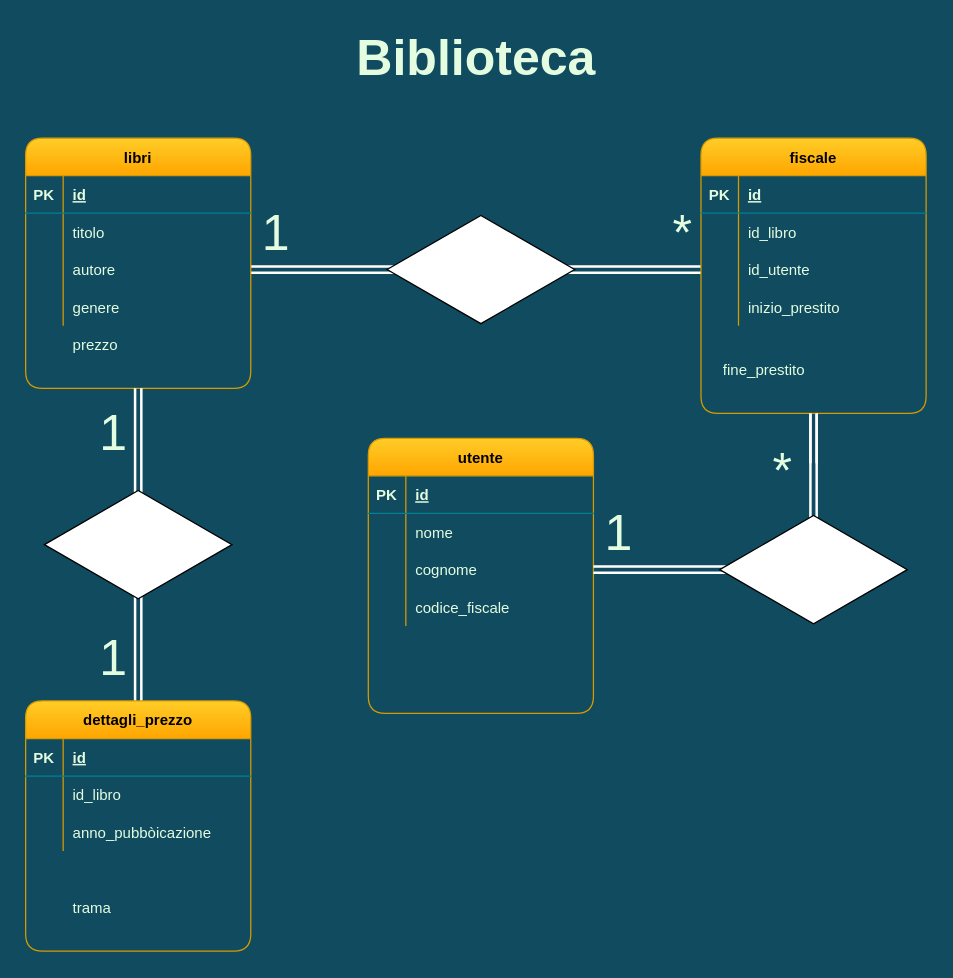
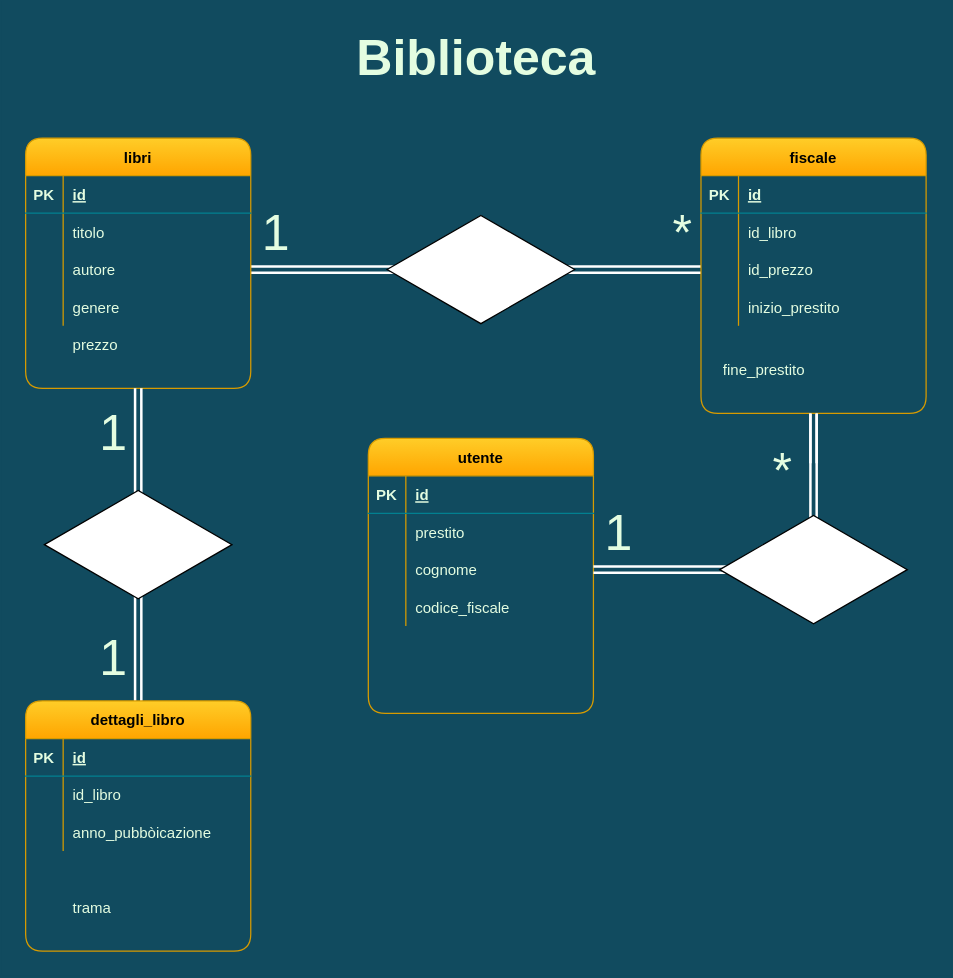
  <mxCell id="0" />
  <mxCell id="1" parent="0" />
  <mxCell id="2" style="edgeStyle=orthogonalEdgeStyle;curved=0;rounded=0;sketch=0;orthogonalLoop=1;jettySize=auto;html=1;fillColor=#FFFFFF;fontSize=40;fontColor=#E4FDE1;shape=link;strokeWidth=2;strokeColor=#FFFFFF;" edge="1" parent="1" source="11" target="25"><mxGeometry relative="1" as="geometry" /></mxCell>
  <mxCell id="3" value="Biblioteca" style="text;html=1;fontSize=40;fontStyle=1;verticalAlign=middle;align=center;rounded=1;fontColor=#E4FDE1;glass=0;shadow=0;sketch=0;labelBackgroundColor=none;" vertex="1" parent="1"><mxGeometry x="279" width="201" height="50" as="geometry" y="20" /></mxCell>
  <mxCell id="4" value="libri" style="shape=table;startSize=30;container=1;collapsible=1;childLayout=tableLayout;fixedRows=1;rowLines=0;fontStyle=1;align=center;resizeLast=1;rounded=1;swimlaneFillColor=none;gradientColor=#ffa500;fillColor=#ffcd28;strokeColor=#d79b00;" vertex="1" parent="1"><mxGeometry x="20" y="110" width="180" height="200" as="geometry"><mxRectangle x="50" y="90" width="50" height="30" as="alternateBounds" /></mxGeometry></mxCell>
  <mxCell id="5" value="" style="shape=partialRectangle;collapsible=0;dropTarget=0;pointerEvents=0;fillColor=none;top=0;left=0;bottom=1;right=0;points=[[0,0.5],[1,0.5]];portConstraint=eastwest;rounded=1;strokeColor=#028090;fontColor=#E4FDE1;" vertex="1" parent="4"><mxGeometry y="30" width="180" height="30" as="geometry" /></mxCell>
  <mxCell id="6" value="PK" style="shape=partialRectangle;connectable=0;fillColor=none;top=0;left=0;bottom=0;right=0;fontStyle=1;overflow=hidden;rounded=1;strokeColor=#028090;fontColor=#E4FDE1;" vertex="1" parent="5"><mxGeometry width="30" height="30" as="geometry" /></mxCell>
  <mxCell id="7" value="id" style="shape=partialRectangle;connectable=0;fillColor=none;top=0;left=0;bottom=0;right=0;align=left;spacingLeft=6;fontStyle=5;overflow=hidden;rounded=1;strokeColor=#028090;fontColor=#E4FDE1;" vertex="1" parent="5"><mxGeometry x="30" width="150" height="30" as="geometry" /></mxCell>
  <mxCell id="8" value="" style="shape=partialRectangle;collapsible=0;dropTarget=0;pointerEvents=0;fillColor=none;top=0;left=0;bottom=0;right=0;points=[[0,0.5],[1,0.5]];portConstraint=eastwest;rounded=1;strokeColor=#028090;fontColor=#E4FDE1;" vertex="1" parent="4"><mxGeometry y="60" width="180" height="30" as="geometry" /></mxCell>
  <mxCell id="9" value="" style="shape=partialRectangle;connectable=0;fillColor=none;top=0;left=0;bottom=0;right=0;editable=1;overflow=hidden;rounded=1;strokeColor=#028090;fontColor=#E4FDE1;" vertex="1" parent="8"><mxGeometry width="30" height="30" as="geometry" /></mxCell>
  <mxCell id="10" value="titolo" style="shape=partialRectangle;connectable=0;fillColor=none;top=0;left=0;bottom=0;right=0;align=left;spacingLeft=6;overflow=hidden;rounded=1;strokeColor=#028090;fontColor=#E4FDE1;" vertex="1" parent="8"><mxGeometry x="30" width="150" height="30" as="geometry" /></mxCell>
  <mxCell id="11" value="" style="shape=partialRectangle;collapsible=0;dropTarget=0;pointerEvents=0;fillColor=none;top=0;left=0;bottom=0;right=0;points=[[0,0.5],[1,0.5]];portConstraint=eastwest;rounded=1;strokeColor=#028090;fontColor=#E4FDE1;" vertex="1" parent="4"><mxGeometry y="90" width="180" height="30" as="geometry" /></mxCell>
  <mxCell id="12" value="" style="shape=partialRectangle;connectable=0;fillColor=none;top=0;left=0;bottom=0;right=0;editable=1;overflow=hidden;rounded=1;strokeColor=#028090;fontColor=#E4FDE1;" vertex="1" parent="11"><mxGeometry width="30" height="30" as="geometry" /></mxCell>
  <mxCell id="13" value="autore" style="shape=partialRectangle;connectable=0;fillColor=none;top=0;left=0;bottom=0;right=0;align=left;spacingLeft=6;overflow=hidden;rounded=1;strokeColor=#028090;fontColor=#E4FDE1;" vertex="1" parent="11"><mxGeometry x="30" width="150" height="30" as="geometry" /></mxCell>
  <mxCell id="14" value="" style="shape=partialRectangle;collapsible=0;dropTarget=0;pointerEvents=0;fillColor=none;top=0;left=0;bottom=0;right=0;points=[[0,0.5],[1,0.5]];portConstraint=eastwest;rounded=1;strokeColor=#028090;fontColor=#E4FDE1;" vertex="1" parent="4"><mxGeometry y="120" width="180" height="30" as="geometry" /></mxCell>
  <mxCell id="15" value="" style="shape=partialRectangle;connectable=0;fillColor=none;top=0;left=0;bottom=0;right=0;editable=1;overflow=hidden;rounded=1;strokeColor=#028090;fontColor=#E4FDE1;" vertex="1" parent="14"><mxGeometry width="30" height="30" as="geometry" /></mxCell>
  <mxCell id="16" value="genere" style="shape=partialRectangle;connectable=0;fillColor=none;top=0;left=0;bottom=0;right=0;align=left;spacingLeft=6;overflow=hidden;rounded=1;strokeColor=#028090;fontColor=#E4FDE1;" vertex="1" parent="14"><mxGeometry x="30" width="150" height="30" as="geometry" /></mxCell>
  <mxCell id="17" style="edgeStyle=orthogonalEdgeStyle;shape=link;curved=0;rounded=0;sketch=0;orthogonalLoop=1;jettySize=auto;html=1;exitX=0.5;exitY=1;exitDx=0;exitDy=0;strokeColor=#FFFFFF;strokeWidth=2;fillColor=#FFFFFF;fontSize=40;fontColor=#E4FDE1;" edge="1" parent="1" source="18"><mxGeometry relative="1" as="geometry"><mxPoint x="650" y="370" as="targetPoint" /></mxGeometry></mxCell>
  <mxCell id="18" value="fiscale" style="shape=table;startSize=30;container=1;collapsible=1;childLayout=tableLayout;fixedRows=1;rowLines=0;fontStyle=1;align=center;resizeLast=1;rounded=1;swimlaneFillColor=none;gradientColor=#ffa500;fillColor=#ffcd28;strokeColor=#d79b00;" vertex="1" parent="1"><mxGeometry x="560" y="110" width="180" height="220" as="geometry"><mxRectangle x="50" y="90" width="50" height="30" as="alternateBounds" /></mxGeometry></mxCell>
  <mxCell id="19" value="" style="shape=partialRectangle;collapsible=0;dropTarget=0;pointerEvents=0;fillColor=none;top=0;left=0;bottom=1;right=0;points=[[0,0.5],[1,0.5]];portConstraint=eastwest;rounded=1;strokeColor=#028090;fontColor=#E4FDE1;" vertex="1" parent="18"><mxGeometry y="30" width="180" height="30" as="geometry" /></mxCell>
  <mxCell id="20" value="PK" style="shape=partialRectangle;connectable=0;fillColor=none;top=0;left=0;bottom=0;right=0;fontStyle=1;overflow=hidden;rounded=1;strokeColor=#028090;fontColor=#E4FDE1;" vertex="1" parent="19"><mxGeometry width="30" height="30" as="geometry" /></mxCell>
  <mxCell id="21" value="id" style="shape=partialRectangle;connectable=0;fillColor=none;top=0;left=0;bottom=0;right=0;align=left;spacingLeft=6;fontStyle=5;overflow=hidden;rounded=1;strokeColor=#028090;fontColor=#E4FDE1;" vertex="1" parent="19"><mxGeometry x="30" width="150" height="30" as="geometry" /></mxCell>
  <mxCell id="22" value="" style="shape=partialRectangle;collapsible=0;dropTarget=0;pointerEvents=0;fillColor=none;top=0;left=0;bottom=0;right=0;points=[[0,0.5],[1,0.5]];portConstraint=eastwest;rounded=1;strokeColor=#028090;fontColor=#E4FDE1;" vertex="1" parent="18"><mxGeometry y="60" width="180" height="30" as="geometry" /></mxCell>
  <mxCell id="23" value="" style="shape=partialRectangle;connectable=0;fillColor=none;top=0;left=0;bottom=0;right=0;editable=1;overflow=hidden;rounded=1;strokeColor=#028090;fontColor=#E4FDE1;" vertex="1" parent="22"><mxGeometry width="30" height="30" as="geometry" /></mxCell>
  <mxCell id="24" value="id_libro" style="shape=partialRectangle;connectable=0;fillColor=none;top=0;left=0;bottom=0;right=0;align=left;spacingLeft=6;overflow=hidden;rounded=1;strokeColor=#028090;fontColor=#E4FDE1;" vertex="1" parent="22"><mxGeometry x="30" width="150" height="30" as="geometry" /></mxCell>
  <mxCell id="25" value="" style="shape=partialRectangle;collapsible=0;dropTarget=0;pointerEvents=0;fillColor=none;top=0;left=0;bottom=0;right=0;points=[[0,0.5],[1,0.5]];portConstraint=eastwest;rounded=1;strokeColor=#028090;fontColor=#E4FDE1;" vertex="1" parent="18"><mxGeometry y="90" width="180" height="30" as="geometry" /></mxCell>
  <mxCell id="26" value="" style="shape=partialRectangle;connectable=0;fillColor=none;top=0;left=0;bottom=0;right=0;editable=1;overflow=hidden;rounded=1;strokeColor=#028090;fontColor=#E4FDE1;" vertex="1" parent="25"><mxGeometry width="30" height="30" as="geometry" /></mxCell>
- <mxCell id="27" value="id_utente" style="shape=partialRectangle;connectable=0;fillColor=none;top=0;left=0;bottom=0;right=0;align=left;spacingLeft=6;overflow=hidden;rounded=1;strokeColor=#028090;fontColor=#E4FDE1;" vertex="1" parent="25"><mxGeometry x="30" width="150" height="30" as="geometry" /></mxCell>
+ <mxCell id="27" value="id_prezzo" style="shape=partialRectangle;connectable=0;fillColor=none;top=0;left=0;bottom=0;right=0;align=left;spacingLeft=6;overflow=hidden;rounded=1;strokeColor=#028090;fontColor=#E4FDE1;" vertex="1" parent="25"><mxGeometry x="30" width="150" height="30" as="geometry" /></mxCell>
  <mxCell id="28" value="" style="shape=partialRectangle;collapsible=0;dropTarget=0;pointerEvents=0;fillColor=none;top=0;left=0;bottom=0;right=0;points=[[0,0.5],[1,0.5]];portConstraint=eastwest;rounded=1;strokeColor=#028090;fontColor=#E4FDE1;" vertex="1" parent="18"><mxGeometry y="120" width="180" height="30" as="geometry" /></mxCell>
  <mxCell id="29" value="" style="shape=partialRectangle;connectable=0;fillColor=none;top=0;left=0;bottom=0;right=0;editable=1;overflow=hidden;rounded=1;strokeColor=#028090;fontColor=#E4FDE1;" vertex="1" parent="28"><mxGeometry width="30" height="30" as="geometry" /></mxCell>
  <mxCell id="30" value="inizio_prestito" style="shape=partialRectangle;connectable=0;fillColor=none;top=0;left=0;bottom=0;right=0;align=left;spacingLeft=6;overflow=hidden;rounded=1;strokeColor=#028090;fontColor=#E4FDE1;" vertex="1" parent="28"><mxGeometry x="30" width="150" height="30" as="geometry" /></mxCell>
  <mxCell id="31" value="fine_prestito" style="shape=partialRectangle;connectable=0;fillColor=none;top=0;left=0;bottom=0;right=0;align=left;spacingLeft=6;overflow=hidden;rounded=1;strokeColor=#028090;fontColor=#E4FDE1;" vertex="1" parent="1"><mxGeometry x="570" y="280" width="150" height="30" as="geometry" /></mxCell>
  <mxCell id="32" value="" style="html=1;whiteSpace=wrap;aspect=fixed;shape=isoRectangle;rounded=1;shadow=0;glass=0;labelBackgroundColor=none;sketch=0;strokeColor=#000000;gradientColor=none;fontSize=40;fontColor=#E4FDE1;" vertex="1" parent="1"><mxGeometry x="309" y="170" width="150" height="90" as="geometry" /></mxCell>
  <mxCell id="33" value="*" style="text;html=1;align=center;verticalAlign=middle;resizable=0;points=[];autosize=1;fontSize=40;fontColor=#E4FDE1;" vertex="1" parent="1"><mxGeometry x="530" y="160" width="30" height="50" as="geometry" /></mxCell>
  <mxCell id="34" value="1" style="text;html=1;align=center;verticalAlign=middle;resizable=0;points=[];autosize=1;fontSize=40;fontColor=#E4FDE1;" vertex="1" parent="1"><mxGeometry x="200" y="160" width="40" height="50" as="geometry" /></mxCell>
  <mxCell id="35" value="prezzo" style="shape=partialRectangle;connectable=0;fillColor=none;top=0;left=0;bottom=0;right=0;align=left;spacingLeft=6;overflow=hidden;rounded=1;strokeColor=#028090;fontColor=#E4FDE1;" vertex="1" parent="1"><mxGeometry x="50" y="260" width="150" height="30" as="geometry" /></mxCell>
  <mxCell id="36" value="utente" style="shape=table;startSize=30;container=1;collapsible=1;childLayout=tableLayout;fixedRows=1;rowLines=0;fontStyle=1;align=center;resizeLast=1;rounded=1;swimlaneFillColor=none;gradientColor=#ffa500;fillColor=#ffcd28;strokeColor=#d79b00;" vertex="1" parent="1"><mxGeometry x="294" y="350" width="180" height="220" as="geometry"><mxRectangle x="50" y="90" width="50" height="30" as="alternateBounds" /></mxGeometry></mxCell>
  <mxCell id="37" value="" style="shape=partialRectangle;collapsible=0;dropTarget=0;pointerEvents=0;fillColor=none;top=0;left=0;bottom=1;right=0;points=[[0,0.5],[1,0.5]];portConstraint=eastwest;rounded=1;strokeColor=#028090;fontColor=#E4FDE1;" vertex="1" parent="36"><mxGeometry y="30" width="180" height="30" as="geometry" /></mxCell>
  <mxCell id="38" value="PK" style="shape=partialRectangle;connectable=0;fillColor=none;top=0;left=0;bottom=0;right=0;fontStyle=1;overflow=hidden;rounded=1;strokeColor=#028090;fontColor=#E4FDE1;" vertex="1" parent="37"><mxGeometry width="30" height="30" as="geometry" /></mxCell>
  <mxCell id="39" value="id" style="shape=partialRectangle;connectable=0;fillColor=none;top=0;left=0;bottom=0;right=0;align=left;spacingLeft=6;fontStyle=5;overflow=hidden;rounded=1;strokeColor=#028090;fontColor=#E4FDE1;" vertex="1" parent="37"><mxGeometry x="30" width="150" height="30" as="geometry" /></mxCell>
  <mxCell id="40" value="" style="shape=partialRectangle;collapsible=0;dropTarget=0;pointerEvents=0;fillColor=none;top=0;left=0;bottom=0;right=0;points=[[0,0.5],[1,0.5]];portConstraint=eastwest;rounded=1;strokeColor=#028090;fontColor=#E4FDE1;" vertex="1" parent="36"><mxGeometry y="60" width="180" height="30" as="geometry" /></mxCell>
  <mxCell id="41" value="" style="shape=partialRectangle;connectable=0;fillColor=none;top=0;left=0;bottom=0;right=0;editable=1;overflow=hidden;rounded=1;strokeColor=#028090;fontColor=#E4FDE1;" vertex="1" parent="40"><mxGeometry width="30" height="30" as="geometry" /></mxCell>
- <mxCell id="42" value="nome" style="shape=partialRectangle;connectable=0;fillColor=none;top=0;left=0;bottom=0;right=0;align=left;spacingLeft=6;overflow=hidden;rounded=1;strokeColor=#028090;fontColor=#E4FDE1;" vertex="1" parent="40"><mxGeometry x="30" width="150" height="30" as="geometry" /></mxCell>
+ <mxCell id="42" value="prestito" style="shape=partialRectangle;connectable=0;fillColor=none;top=0;left=0;bottom=0;right=0;align=left;spacingLeft=6;overflow=hidden;rounded=1;strokeColor=#028090;fontColor=#E4FDE1;" vertex="1" parent="40"><mxGeometry x="30" width="150" height="30" as="geometry" /></mxCell>
  <mxCell id="43" value="" style="shape=partialRectangle;collapsible=0;dropTarget=0;pointerEvents=0;fillColor=none;top=0;left=0;bottom=0;right=0;points=[[0,0.5],[1,0.5]];portConstraint=eastwest;rounded=1;strokeColor=#028090;fontColor=#E4FDE1;" vertex="1" parent="36"><mxGeometry y="90" width="180" height="30" as="geometry" /></mxCell>
  <mxCell id="44" value="" style="shape=partialRectangle;connectable=0;fillColor=none;top=0;left=0;bottom=0;right=0;editable=1;overflow=hidden;rounded=1;strokeColor=#028090;fontColor=#E4FDE1;" vertex="1" parent="43"><mxGeometry width="30" height="30" as="geometry" /></mxCell>
  <mxCell id="45" value="cognome" style="shape=partialRectangle;connectable=0;fillColor=none;top=0;left=0;bottom=0;right=0;align=left;spacingLeft=6;overflow=hidden;rounded=1;strokeColor=#028090;fontColor=#E4FDE1;" vertex="1" parent="43"><mxGeometry x="30" width="150" height="30" as="geometry" /></mxCell>
  <mxCell id="46" value="" style="shape=partialRectangle;collapsible=0;dropTarget=0;pointerEvents=0;fillColor=none;top=0;left=0;bottom=0;right=0;points=[[0,0.5],[1,0.5]];portConstraint=eastwest;rounded=1;strokeColor=#028090;fontColor=#E4FDE1;" vertex="1" parent="36"><mxGeometry y="120" width="180" height="30" as="geometry" /></mxCell>
  <mxCell id="47" value="" style="shape=partialRectangle;connectable=0;fillColor=none;top=0;left=0;bottom=0;right=0;editable=1;overflow=hidden;rounded=1;strokeColor=#028090;fontColor=#E4FDE1;" vertex="1" parent="46"><mxGeometry width="30" height="30" as="geometry" /></mxCell>
  <mxCell id="48" value="codice_fiscale" style="shape=partialRectangle;connectable=0;fillColor=none;top=0;left=0;bottom=0;right=0;align=left;spacingLeft=6;overflow=hidden;rounded=1;strokeColor=#028090;fontColor=#E4FDE1;" vertex="1" parent="46"><mxGeometry x="30" width="150" height="30" as="geometry" /></mxCell>
  <mxCell id="49" value="" style="shape=partialRectangle;collapsible=0;dropTarget=0;pointerEvents=0;fillColor=none;top=0;left=0;bottom=0;right=0;points=[[0,0.5],[1,0.5]];portConstraint=eastwest;rounded=1;strokeColor=#028090;fontColor=#E4FDE1;" vertex="1" parent="1"><mxGeometry x="294" y="500" width="180" height="30" as="geometry" /></mxCell>
  <mxCell id="50" value="" style="shape=partialRectangle;connectable=0;fillColor=none;top=0;left=0;bottom=0;right=0;editable=1;overflow=hidden;rounded=1;strokeColor=#028090;fontColor=#E4FDE1;" vertex="1" parent="49"><mxGeometry width="30" height="30" as="geometry" /></mxCell>
  <mxCell id="51" style="edgeStyle=orthogonalEdgeStyle;shape=link;curved=0;rounded=0;sketch=0;orthogonalLoop=1;jettySize=auto;html=1;strokeColor=#FFFFFF;strokeWidth=2;fillColor=#FFFFFF;fontSize=40;fontColor=#E4FDE1;entryX=0.5;entryY=1;entryDx=0;entryDy=0;" edge="1" parent="1" source="43" target="18"><mxGeometry relative="1" as="geometry"><mxPoint x="670" y="410" as="targetPoint" /></mxGeometry></mxCell>
  <mxCell id="52" value="" style="html=1;whiteSpace=wrap;aspect=fixed;shape=isoRectangle;rounded=1;shadow=0;glass=0;labelBackgroundColor=none;sketch=0;strokeColor=#000000;fillColor=#ffffff;gradientColor=none;fontSize=40;fontColor=#E4FDE1;" vertex="1" parent="1"><mxGeometry x="575" y="410" width="150" height="90" as="geometry" /></mxCell>
  <mxCell id="53" value="*" style="text;html=1;align=center;verticalAlign=middle;resizable=0;points=[];autosize=1;fontSize=40;fontColor=#E4FDE1;" vertex="1" parent="1"><mxGeometry x="610" y="350" width="30" height="50" as="geometry" /></mxCell>
  <mxCell id="54" value="1" style="text;html=1;align=center;verticalAlign=middle;resizable=0;points=[];autosize=1;fontSize=40;fontColor=#E4FDE1;" vertex="1" parent="1"><mxGeometry x="474" y="400" width="40" height="50" as="geometry" /></mxCell>
  <mxCell id="55" style="edgeStyle=orthogonalEdgeStyle;shape=link;curved=0;rounded=0;sketch=0;orthogonalLoop=1;jettySize=auto;html=1;entryX=0.5;entryY=1;entryDx=0;entryDy=0;strokeColor=#FFFFFF;strokeWidth=2;fillColor=#FFFFFF;fontSize=40;fontColor=#E4FDE1;" edge="1" parent="1" source="56" target="4"><mxGeometry relative="1" as="geometry" /></mxCell>
- <mxCell id="56" value="dettagli_prezzo" style="shape=table;startSize=30;container=1;collapsible=1;childLayout=tableLayout;fixedRows=1;rowLines=0;fontStyle=1;align=center;resizeLast=1;rounded=1;swimlaneFillColor=none;gradientColor=#ffa500;fillColor=#ffcd28;strokeColor=#d79b00;" vertex="1" parent="1"><mxGeometry x="20" y="560" width="180" height="200" as="geometry"><mxRectangle x="50" y="90" width="50" height="30" as="alternateBounds" /></mxGeometry></mxCell>
+ <mxCell id="56" value="dettagli_libro" style="shape=table;startSize=30;container=1;collapsible=1;childLayout=tableLayout;fixedRows=1;rowLines=0;fontStyle=1;align=center;resizeLast=1;rounded=1;swimlaneFillColor=none;gradientColor=#ffa500;fillColor=#ffcd28;strokeColor=#d79b00;" vertex="1" parent="1"><mxGeometry x="20" y="560" width="180" height="200" as="geometry"><mxRectangle x="50" y="90" width="50" height="30" as="alternateBounds" /></mxGeometry></mxCell>
  <mxCell id="57" value="" style="shape=partialRectangle;collapsible=0;dropTarget=0;pointerEvents=0;fillColor=none;top=0;left=0;bottom=1;right=0;points=[[0,0.5],[1,0.5]];portConstraint=eastwest;rounded=1;strokeColor=#028090;fontColor=#E4FDE1;" vertex="1" parent="56"><mxGeometry y="30" width="180" height="30" as="geometry" /></mxCell>
  <mxCell id="58" value="PK" style="shape=partialRectangle;connectable=0;fillColor=none;top=0;left=0;bottom=0;right=0;fontStyle=1;overflow=hidden;rounded=1;strokeColor=#028090;fontColor=#E4FDE1;" vertex="1" parent="57"><mxGeometry width="30" height="30" as="geometry" /></mxCell>
  <mxCell id="59" value="id" style="shape=partialRectangle;connectable=0;fillColor=none;top=0;left=0;bottom=0;right=0;align=left;spacingLeft=6;fontStyle=5;overflow=hidden;rounded=1;strokeColor=#028090;fontColor=#E4FDE1;" vertex="1" parent="57"><mxGeometry x="30" width="150" height="30" as="geometry" /></mxCell>
  <mxCell id="60" value="" style="shape=partialRectangle;collapsible=0;dropTarget=0;pointerEvents=0;fillColor=none;top=0;left=0;bottom=0;right=0;points=[[0,0.5],[1,0.5]];portConstraint=eastwest;rounded=1;strokeColor=#028090;fontColor=#E4FDE1;" vertex="1" parent="56"><mxGeometry y="60" width="180" height="30" as="geometry" /></mxCell>
  <mxCell id="61" value="" style="shape=partialRectangle;connectable=0;fillColor=none;top=0;left=0;bottom=0;right=0;editable=1;overflow=hidden;rounded=1;strokeColor=#028090;fontColor=#E4FDE1;" vertex="1" parent="60"><mxGeometry width="30" height="30" as="geometry" /></mxCell>
  <mxCell id="62" value="id_libro" style="shape=partialRectangle;connectable=0;fillColor=none;top=0;left=0;bottom=0;right=0;align=left;spacingLeft=6;overflow=hidden;rounded=1;strokeColor=#028090;fontColor=#E4FDE1;" vertex="1" parent="60"><mxGeometry x="30" width="150" height="30" as="geometry" /></mxCell>
  <mxCell id="63" value="" style="shape=partialRectangle;collapsible=0;dropTarget=0;pointerEvents=0;fillColor=none;top=0;left=0;bottom=0;right=0;points=[[0,0.5],[1,0.5]];portConstraint=eastwest;rounded=1;strokeColor=#028090;fontColor=#E4FDE1;" vertex="1" parent="56"><mxGeometry y="90" width="180" height="30" as="geometry" /></mxCell>
  <mxCell id="64" value="" style="shape=partialRectangle;connectable=0;fillColor=none;top=0;left=0;bottom=0;right=0;editable=1;overflow=hidden;rounded=1;strokeColor=#028090;fontColor=#E4FDE1;" vertex="1" parent="63"><mxGeometry width="30" height="30" as="geometry" /></mxCell>
  <mxCell id="65" value="anno_pubbòicazione" style="shape=partialRectangle;connectable=0;fillColor=none;top=0;left=0;bottom=0;right=0;align=left;spacingLeft=6;overflow=hidden;rounded=1;strokeColor=#028090;fontColor=#E4FDE1;" vertex="1" parent="63"><mxGeometry x="30" width="150" height="30" as="geometry" /></mxCell>
  <mxCell id="66" value="" style="shape=partialRectangle;collapsible=0;dropTarget=0;pointerEvents=0;fillColor=none;top=0;left=0;bottom=0;right=0;points=[[0,0.5],[1,0.5]];portConstraint=eastwest;rounded=1;strokeColor=#028090;fontColor=#E4FDE1;" vertex="1" parent="56"><mxGeometry y="120" width="180" height="30" as="geometry" /></mxCell>
  <mxCell id="67" value="" style="shape=partialRectangle;connectable=0;fillColor=none;top=0;left=0;bottom=0;right=0;editable=1;overflow=hidden;rounded=1;strokeColor=#028090;fontColor=#E4FDE1;" vertex="1" parent="66"><mxGeometry width="30" height="30" as="geometry" /></mxCell>
  <mxCell id="68" value="" style="html=1;whiteSpace=wrap;aspect=fixed;shape=isoRectangle;rounded=1;shadow=0;glass=0;labelBackgroundColor=none;sketch=0;strokeColor=#000000;fillColor=#ffffff;gradientColor=none;fontSize=40;fontColor=#E4FDE1;" vertex="1" parent="1"><mxGeometry x="35" y="390" width="150" height="90" as="geometry" /></mxCell>
  <mxCell id="69" value="1" style="text;html=1;align=center;verticalAlign=middle;resizable=0;points=[];autosize=1;fontSize=40;fontColor=#E4FDE1;" vertex="1" parent="1"><mxGeometry x="70" y="320" width="40" height="50" as="geometry" /></mxCell>
  <mxCell id="70" value="1" style="text;html=1;align=center;verticalAlign=middle;resizable=0;points=[];autosize=1;fontSize=40;fontColor=#E4FDE1;" vertex="1" parent="1"><mxGeometry x="70" y="500" width="40" height="50" as="geometry" /></mxCell>
  <mxCell id="71" value="trama" style="shape=partialRectangle;connectable=0;fillColor=none;top=0;left=0;bottom=0;right=0;align=left;spacingLeft=6;overflow=hidden;rounded=1;strokeColor=#028090;fontColor=#E4FDE1;" vertex="1" parent="1"><mxGeometry x="50" y="710" width="150" height="30" as="geometry" /></mxCell>
